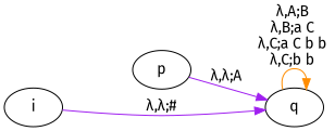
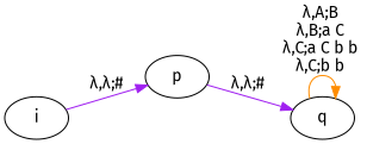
  digraph {
    fontname="Fira Sans"
    rankdir=LR
    node [fontname="Fira Sans"]
    edge [arrowhead=normal color=purple fontname="Fira Sans"]
    i
    p
    q
-   i -> q [label="λ,λ;#"]
-   p -> q [label="λ,λ;A"]
+   i -> p [label="λ,λ;#"]
+   p -> q [label="λ,λ;#"]
    q -> q [color=darkorange label="λ,A;B \nλ,B;a C \nλ,C;a C b b \nλ,C;b b \n"]
  }
